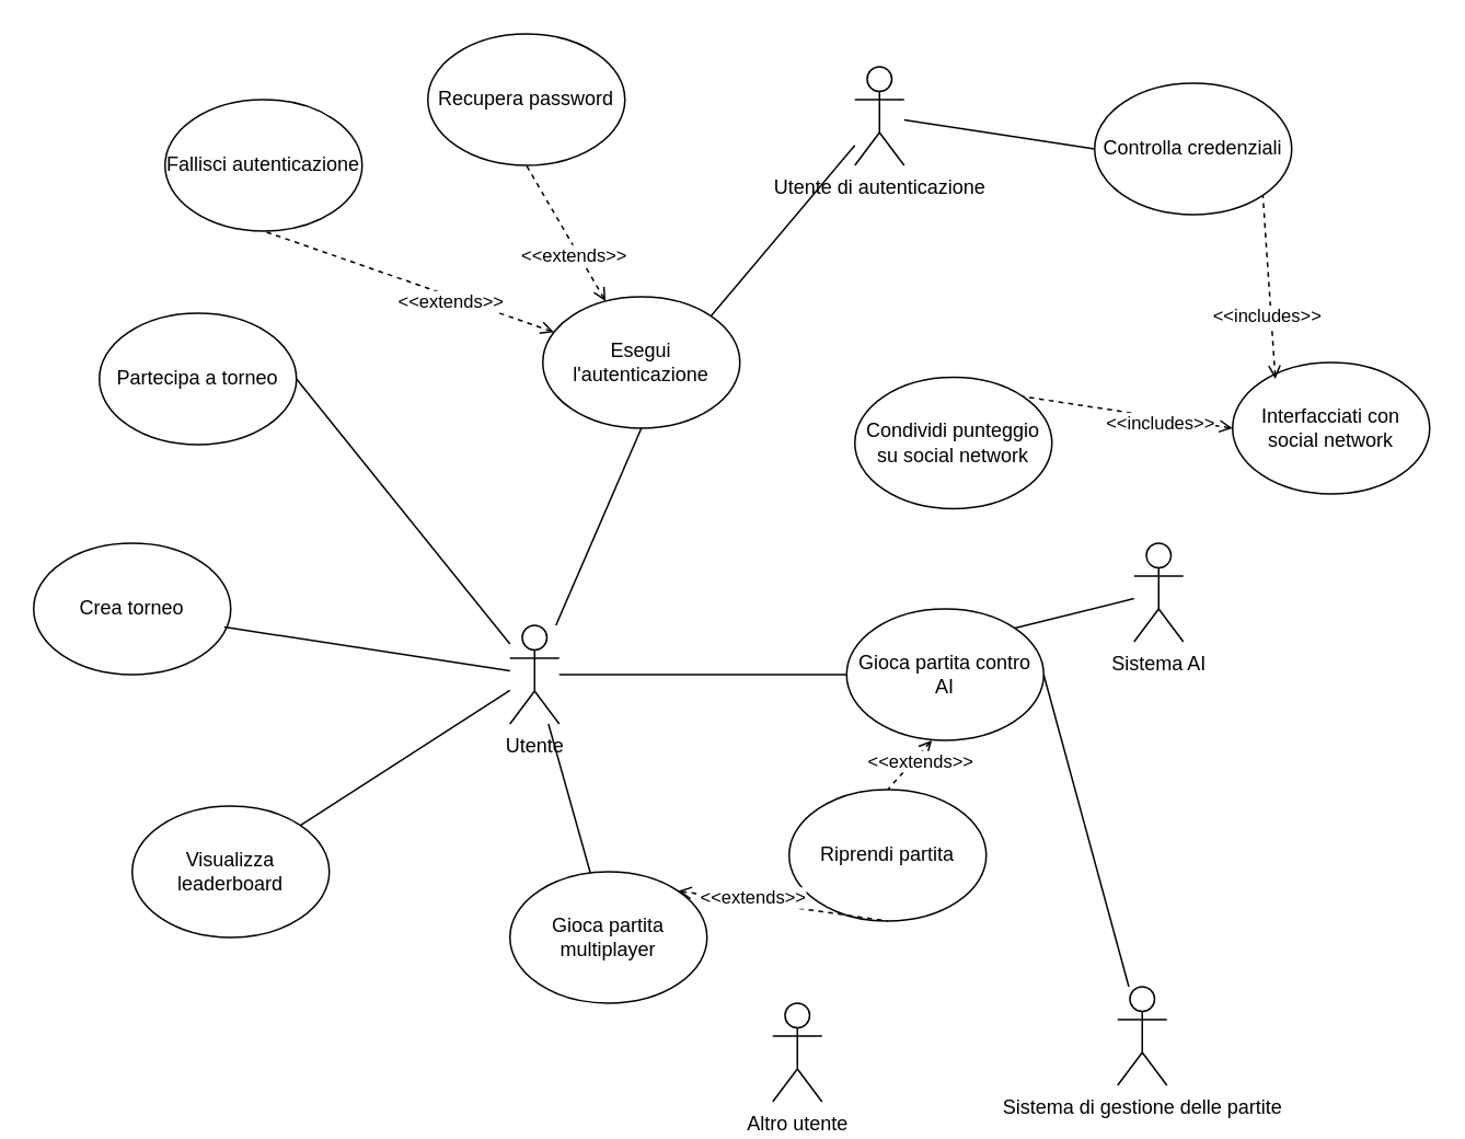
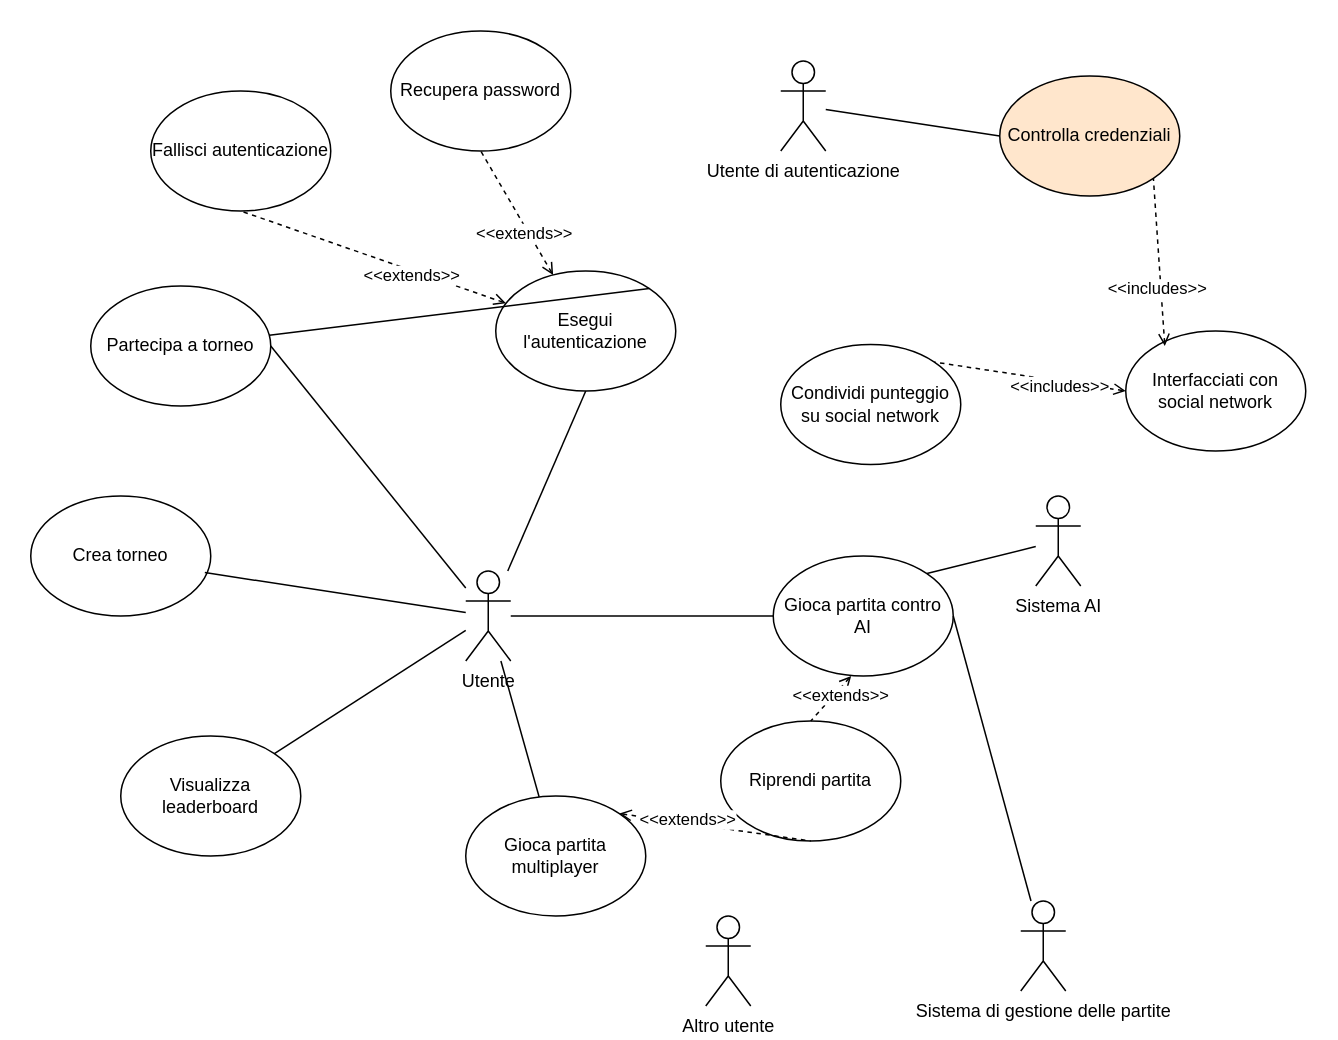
  <mxCell id="0" />
  <mxCell id="1" parent="0" />
  <mxCell id="2" value="&lt;div&gt;Utente&lt;/div&gt;" style="shape=umlActor;verticalLabelPosition=bottom;verticalAlign=top;html=1;outlineConnect=0;" vertex="1" parent="1"><mxGeometry x="310" y="380" width="30" height="60" as="geometry" /></mxCell>
  <mxCell id="3" value="Gioca partita multiplayer" style="ellipse;whiteSpace=wrap;html=1;" vertex="1" parent="1"><mxGeometry x="310" y="530" width="120" height="80" as="geometry" /></mxCell>
  <mxCell id="4" value="Gioca partita contro AI" style="ellipse;whiteSpace=wrap;html=1;" vertex="1" parent="1"><mxGeometry x="515" y="370" width="120" height="80" as="geometry" /></mxCell>
  <mxCell id="5" value="&lt;div&gt;Visualizza leaderboard&lt;/div&gt;" style="ellipse;whiteSpace=wrap;html=1;" vertex="1" parent="1"><mxGeometry x="80" y="490" width="120" height="80" as="geometry" /></mxCell>
  <mxCell id="6" value="&lt;div&gt;Condividi punteggio su social network&lt;/div&gt;" style="ellipse;whiteSpace=wrap;html=1;" vertex="1" parent="1"><mxGeometry x="520" y="229" width="120" height="80" as="geometry" /></mxCell>
  <mxCell id="7" value="&lt;div&gt;Crea torneo&lt;/div&gt;" style="ellipse;whiteSpace=wrap;html=1;" vertex="1" parent="1"><mxGeometry x="20" y="330" width="120" height="80" as="geometry" /></mxCell>
  <mxCell id="8" value="&lt;div&gt;Esegui l'autenticazione&lt;/div&gt;" style="ellipse;whiteSpace=wrap;html=1;" vertex="1" parent="1"><mxGeometry x="330" y="180" width="120" height="80" as="geometry" /></mxCell>
  <mxCell id="9" value="&lt;div&gt;Utente di autenticazione&lt;/div&gt;" style="shape=umlActor;verticalLabelPosition=bottom;verticalAlign=top;html=1;outlineConnect=0;" vertex="1" parent="1"><mxGeometry x="520" y="40" width="30" height="60" as="geometry" /></mxCell>
  <mxCell id="10" value="" style="endArrow=none;html=1;rounded=0;entryX=0.5;entryY=1;entryDx=0;entryDy=0;" edge="1" parent="1" source="2" target="8"><mxGeometry width="50" height="50" relative="1" as="geometry"><mxPoint x="770" y="350" as="sourcePoint" /><mxPoint x="820" y="300" as="targetPoint" /></mxGeometry></mxCell>
- <mxCell id="11" value="" style="endArrow=none;html=1;rounded=0;exitX=1;exitY=0;exitDx=0;exitDy=0;" edge="1" parent="1" source="8" target="9"><mxGeometry width="50" height="50" relative="1" as="geometry"><mxPoint x="770" y="350" as="sourcePoint" /><mxPoint x="820" y="300" as="targetPoint" /></mxGeometry></mxCell>
+ <mxCell id="11" value="" style="endArrow=none;html=1;rounded=0;exitX=1;exitY=0;exitDx=0;exitDy=0;" edge="1" parent="1" source="8" target="34"><mxGeometry width="50" height="50" relative="1" as="geometry"><mxPoint x="770" y="350" as="sourcePoint" /><mxPoint x="820" y="300" as="targetPoint" /></mxGeometry></mxCell>
  <mxCell id="12" value="&lt;div&gt;Interfacciati con social network&lt;/div&gt;" style="ellipse;whiteSpace=wrap;html=1;" vertex="1" parent="1"><mxGeometry x="750" y="220" width="120" height="80" as="geometry" /></mxCell>
  <mxCell id="13" value="Recupera password" style="ellipse;whiteSpace=wrap;html=1;" vertex="1" parent="1"><mxGeometry x="260" y="20" width="120" height="80" as="geometry" /></mxCell>
  <mxCell id="14" value="" style="endArrow=none;dashed=1;html=1;rounded=0;entryX=0.5;entryY=1;entryDx=0;entryDy=0;startArrow=open;startFill=0;" edge="1" parent="1" source="8" target="13"><mxGeometry width="50" height="50" relative="1" as="geometry"><mxPoint x="770" y="410" as="sourcePoint" /><mxPoint x="820" y="360" as="targetPoint" /></mxGeometry></mxCell>
  <mxCell id="15" value="&lt;div&gt;&amp;lt;&amp;lt;extends&amp;gt;&amp;gt;&lt;/div&gt;" style="edgeLabel;html=1;align=center;verticalAlign=middle;resizable=0;points=[];" vertex="1" connectable="0" parent="14"><mxGeometry x="-0.296" y="3" relative="1" as="geometry"><mxPoint as="offset" /></mxGeometry></mxCell>
  <mxCell id="16" value="&lt;div&gt;Fallisci autenticazione&lt;/div&gt;" style="ellipse;whiteSpace=wrap;html=1;" vertex="1" parent="1"><mxGeometry x="100" y="60" width="120" height="80" as="geometry" /></mxCell>
  <mxCell id="17" value="" style="endArrow=none;dashed=1;html=1;rounded=0;entryX=0.5;entryY=1;entryDx=0;entryDy=0;startArrow=open;startFill=0;" edge="1" parent="1" source="8" target="16"><mxGeometry width="50" height="50" relative="1" as="geometry"><mxPoint x="396" y="190" as="sourcePoint" /><mxPoint x="390" y="120" as="targetPoint" /></mxGeometry></mxCell>
  <mxCell id="18" value="&lt;div&gt;&amp;lt;&amp;lt;extends&amp;gt;&amp;gt;&lt;/div&gt;" style="edgeLabel;html=1;align=center;verticalAlign=middle;resizable=0;points=[];" connectable="0" vertex="1" parent="17"><mxGeometry x="-0.296" y="3" relative="1" as="geometry"><mxPoint as="offset" /></mxGeometry></mxCell>
  <mxCell id="19" value="" style="endArrow=none;html=1;rounded=0;" edge="1" parent="1" target="4"><mxGeometry width="50" height="50" relative="1" as="geometry"><mxPoint x="340" y="410" as="sourcePoint" /><mxPoint x="660" y="340" as="targetPoint" /></mxGeometry></mxCell>
  <mxCell id="20" value="" style="endArrow=none;html=1;rounded=0;" edge="1" parent="1" source="2" target="3"><mxGeometry width="50" height="50" relative="1" as="geometry"><mxPoint x="338" y="413.503" as="sourcePoint" /><mxPoint x="553.04" y="392.04" as="targetPoint" /></mxGeometry></mxCell>
  <mxCell id="21" value="" style="endArrow=none;html=1;rounded=0;entryX=1;entryY=0;entryDx=0;entryDy=0;" edge="1" parent="1" source="2" target="5"><mxGeometry width="50" height="50" relative="1" as="geometry"><mxPoint x="610" y="390" as="sourcePoint" /><mxPoint x="550" y="550" as="targetPoint" /></mxGeometry></mxCell>
  <mxCell id="22" value="" style="endArrow=none;html=1;rounded=0;exitX=0.967;exitY=0.638;exitDx=0;exitDy=0;exitPerimeter=0;" edge="1" parent="1" source="7" target="2"><mxGeometry width="50" height="50" relative="1" as="geometry"><mxPoint x="610" y="390" as="sourcePoint" /><mxPoint x="660" y="340" as="targetPoint" /></mxGeometry></mxCell>
  <mxCell id="23" value="Sistema di gestione delle partite" style="shape=umlActor;verticalLabelPosition=bottom;verticalAlign=top;html=1;outlineConnect=0;" vertex="1" parent="1"><mxGeometry x="680" y="600" width="30" height="60" as="geometry" /></mxCell>
  <mxCell id="24" value="" style="endArrow=none;html=1;rounded=0;exitX=1;exitY=0.5;exitDx=0;exitDy=0;" edge="1" parent="1" source="4" target="23"><mxGeometry width="50" height="50" relative="1" as="geometry"><mxPoint x="660" y="450" as="sourcePoint" /><mxPoint x="820" y="330.857" as="targetPoint" /></mxGeometry></mxCell>
  <mxCell id="25" value="&lt;div&gt;Altro utente&lt;/div&gt;" style="shape=umlActor;verticalLabelPosition=bottom;verticalAlign=top;html=1;outlineConnect=0;" vertex="1" parent="1"><mxGeometry x="470" y="610" width="30" height="60" as="geometry" /></mxCell>
  <mxCell id="26" value="&lt;div&gt;Sistema AI&lt;/div&gt;" style="shape=umlActor;verticalLabelPosition=bottom;verticalAlign=top;html=1;outlineConnect=0;" vertex="1" parent="1"><mxGeometry x="690" y="330" width="30" height="60" as="geometry" /></mxCell>
  <mxCell id="27" value="" style="endArrow=none;html=1;rounded=0;exitX=1;exitY=0;exitDx=0;exitDy=0;" edge="1" parent="1" source="4" target="26"><mxGeometry width="50" height="50" relative="1" as="geometry"><mxPoint x="680" y="200" as="sourcePoint" /><mxPoint x="756" y="59" as="targetPoint" /></mxGeometry></mxCell>
- <mxCell id="28" value="&lt;div&gt;Controlla credenziali&lt;/div&gt;" style="ellipse;whiteSpace=wrap;html=1;" vertex="1" parent="1"><mxGeometry x="666" y="50" width="120" height="80" as="geometry" /></mxCell>
+ <mxCell id="28" value="&lt;div&gt;Controlla credenziali&lt;/div&gt;" style="ellipse;whiteSpace=wrap;html=1;fillColor=#ffe6cc;" vertex="1" parent="1"><mxGeometry x="666" y="50" width="120" height="80" as="geometry" /></mxCell>
  <mxCell id="29" value="" style="endArrow=none;html=1;rounded=0;entryX=0;entryY=0.5;entryDx=0;entryDy=0;" edge="1" parent="1" source="9" target="28"><mxGeometry width="50" height="50" relative="1" as="geometry"><mxPoint x="610" y="350" as="sourcePoint" /><mxPoint x="660" y="300" as="targetPoint" /></mxGeometry></mxCell>
  <mxCell id="30" value="" style="endArrow=none;dashed=1;html=1;rounded=0;entryX=1;entryY=1;entryDx=0;entryDy=0;startArrow=open;startFill=0;exitX=0.217;exitY=0.125;exitDx=0;exitDy=0;exitPerimeter=0;" edge="1" parent="1" source="12" target="28"><mxGeometry width="50" height="50" relative="1" as="geometry"><mxPoint x="771" y="211" as="sourcePoint" /><mxPoint x="594" y="150" as="targetPoint" /></mxGeometry></mxCell>
  <mxCell id="31" value="&lt;div&gt;&amp;lt;&amp;lt;includes&amp;gt;&amp;gt;&lt;/div&gt;" style="edgeLabel;html=1;align=center;verticalAlign=middle;resizable=0;points=[];" connectable="0" vertex="1" parent="30"><mxGeometry x="-0.296" y="3" relative="1" as="geometry"><mxPoint as="offset" /></mxGeometry></mxCell>
  <mxCell id="32" value="" style="endArrow=none;dashed=1;html=1;rounded=0;entryX=1;entryY=0;entryDx=0;entryDy=0;startArrow=open;startFill=0;exitX=0;exitY=0.5;exitDx=0;exitDy=0;" edge="1" parent="1" source="12" target="6"><mxGeometry width="50" height="50" relative="1" as="geometry"><mxPoint x="824" y="206" as="sourcePoint" /><mxPoint x="736" y="164" as="targetPoint" /></mxGeometry></mxCell>
  <mxCell id="33" value="&lt;div&gt;&amp;lt;&amp;lt;includes&amp;gt;&amp;gt;&lt;/div&gt;" style="edgeLabel;html=1;align=center;verticalAlign=middle;resizable=0;points=[];" connectable="0" vertex="1" parent="32"><mxGeometry x="-0.296" y="3" relative="1" as="geometry"><mxPoint as="offset" /></mxGeometry></mxCell>
  <mxCell id="34" value="&lt;div&gt;Partecipa a torneo&lt;/div&gt;" style="ellipse;whiteSpace=wrap;html=1;" vertex="1" parent="1"><mxGeometry x="60" y="190" width="120" height="80" as="geometry" /></mxCell>
  <mxCell id="35" value="" style="endArrow=none;html=1;rounded=0;entryX=1;entryY=0.5;entryDx=0;entryDy=0;" edge="1" parent="1" source="2" target="34"><mxGeometry width="50" height="50" relative="1" as="geometry"><mxPoint x="360" y="390" as="sourcePoint" /><mxPoint x="410" y="340" as="targetPoint" /></mxGeometry></mxCell>
  <mxCell id="36" value="Riprendi partita" style="ellipse;whiteSpace=wrap;html=1;" vertex="1" parent="1"><mxGeometry x="480" y="480" width="120" height="80" as="geometry" /></mxCell>
  <mxCell id="37" value="" style="endArrow=none;dashed=1;html=1;rounded=0;entryX=0.5;entryY=0;entryDx=0;entryDy=0;startArrow=open;startFill=0;exitX=0.433;exitY=1;exitDx=0;exitDy=0;exitPerimeter=0;" edge="1" parent="1" source="4" target="36"><mxGeometry width="50" height="50" relative="1" as="geometry"><mxPoint x="947" y="570" as="sourcePoint" /><mxPoint x="770" y="509" as="targetPoint" /></mxGeometry></mxCell>
  <mxCell id="38" value="&lt;div&gt;&amp;lt;&amp;lt;extends&amp;gt;&amp;gt;&lt;/div&gt;" style="edgeLabel;html=1;align=center;verticalAlign=middle;resizable=0;points=[];" connectable="0" vertex="1" parent="37"><mxGeometry x="-0.296" y="3" relative="1" as="geometry"><mxPoint as="offset" /></mxGeometry></mxCell>
  <mxCell id="39" value="" style="endArrow=none;dashed=1;html=1;rounded=0;startArrow=open;startFill=0;exitX=1;exitY=0;exitDx=0;exitDy=0;entryX=0.5;entryY=1;entryDx=0;entryDy=0;" edge="1" parent="1" source="3" target="36"><mxGeometry width="50" height="50" relative="1" as="geometry"><mxPoint x="577" y="460" as="sourcePoint" /><mxPoint x="570" y="500" as="targetPoint" /></mxGeometry></mxCell>
  <mxCell id="40" value="&lt;div&gt;&amp;lt;&amp;lt;extends&amp;gt;&amp;gt;&lt;/div&gt;" style="edgeLabel;html=1;align=center;verticalAlign=middle;resizable=0;points=[];" connectable="0" vertex="1" parent="39"><mxGeometry x="-0.296" y="3" relative="1" as="geometry"><mxPoint as="offset" /></mxGeometry></mxCell>
